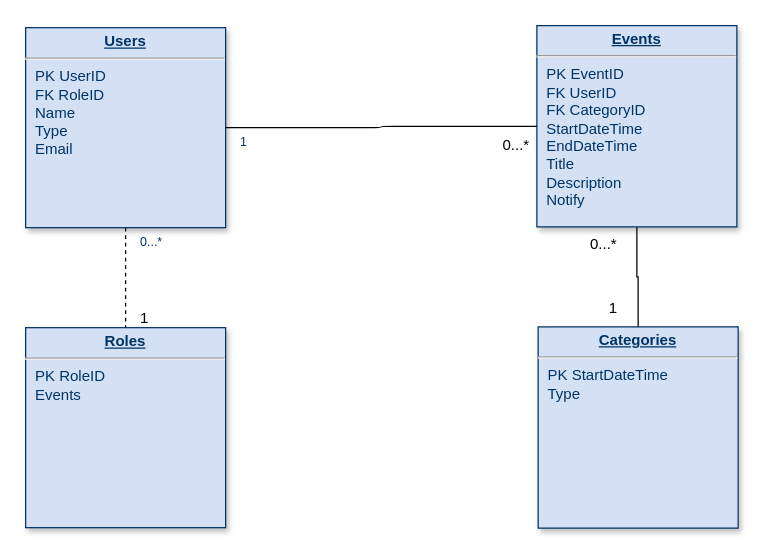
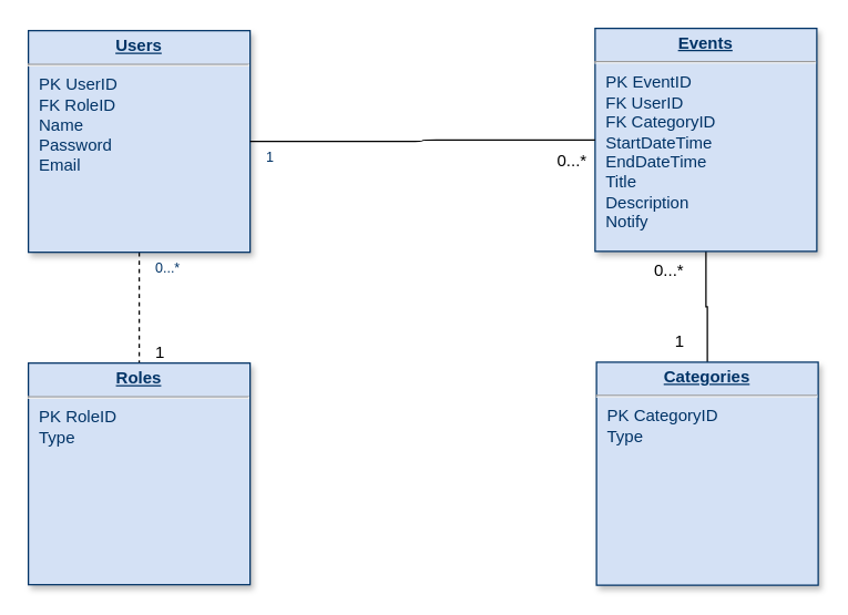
  <mxCell id="0" />
  <mxCell id="1" parent="0" />
  <mxCell id="2" value="" style="edgeStyle=orthogonalEdgeStyle;rounded=0;orthogonalLoop=1;jettySize=auto;html=1;endArrow=none;endFill=0;" edge="1" parent="1" source="3" target="4"><mxGeometry relative="1" as="geometry" /></mxCell>
  <mxCell id="3" value="&lt;p style=&quot;margin: 0px ; margin-top: 4px ; text-align: center ; text-decoration: underline&quot;&gt;&lt;b&gt;Events&lt;/b&gt;&lt;/p&gt;&lt;hr&gt;&lt;p style=&quot;margin: 0px ; margin-left: 8px&quot;&gt;PK EventID&lt;/p&gt;&lt;p style=&quot;margin: 0px ; margin-left: 8px&quot;&gt;FK UserID&lt;/p&gt;&lt;p style=&quot;margin: 0px ; margin-left: 8px&quot;&gt;FK CategoryID&lt;/p&gt;&lt;p style=&quot;margin: 0px ; margin-left: 8px&quot;&gt;StartDateTime&lt;/p&gt;&lt;p style=&quot;margin: 0px ; margin-left: 8px&quot;&gt;EndDateTime&lt;/p&gt;&lt;p style=&quot;margin: 0px ; margin-left: 8px&quot;&gt;Title&lt;/p&gt;&lt;p style=&quot;margin: 0px ; margin-left: 8px&quot;&gt;Description&lt;/p&gt;&lt;p style=&quot;margin: 0px ; margin-left: 8px&quot;&gt;Notify&lt;/p&gt;&lt;p style=&quot;margin: 0px ; margin-left: 8px&quot;&gt;&lt;br&gt;&lt;/p&gt;&lt;p style=&quot;margin: 0px ; margin-left: 8px&quot;&gt;&lt;br&gt;&lt;/p&gt;&lt;p style=&quot;margin: 0px ; margin-left: 8px&quot;&gt;&amp;nbsp;&lt;/p&gt;&lt;p style=&quot;margin: 0px ; margin-left: 8px&quot;&gt;&lt;br&gt;&lt;/p&gt;" style="verticalAlign=top;align=left;overflow=fill;fontSize=12;fontFamily=Helvetica;html=1;strokeColor=#003366;shadow=1;fillColor=#D4E1F5;fontColor=#003366" parent="1" vertex="1"><mxGeometry x="429" y="20" width="160" height="161" as="geometry" /></mxCell>
- <mxCell id="4" value="&lt;p style=&quot;margin: 0px ; margin-top: 4px ; text-align: center ; text-decoration: underline&quot;&gt;&lt;b&gt;Categories&lt;/b&gt;&lt;/p&gt;&lt;hr&gt;&lt;p style=&quot;margin: 0px ; margin-left: 8px&quot;&gt;PK StartDateTime&lt;/p&gt;&lt;p style=&quot;margin: 0px ; margin-left: 8px&quot;&gt;Type&lt;/p&gt;&lt;p style=&quot;margin: 0px ; margin-left: 8px&quot;&gt;&lt;br&gt;&lt;/p&gt;&lt;p style=&quot;margin: 0px ; margin-left: 8px&quot;&gt;&lt;br&gt;&lt;/p&gt;&lt;p style=&quot;margin: 0px ; margin-left: 8px&quot;&gt;&amp;nbsp;&lt;/p&gt;&lt;p style=&quot;margin: 0px ; margin-left: 8px&quot;&gt;&lt;br&gt;&lt;/p&gt;" style="verticalAlign=top;align=left;overflow=fill;fontSize=12;fontFamily=Helvetica;html=1;strokeColor=#003366;shadow=1;fillColor=#D4E1F5;fontColor=#003366" vertex="1" parent="1"><mxGeometry x="430" y="261" width="160" height="161" as="geometry" /></mxCell>
+ <mxCell id="4" value="&lt;p style=&quot;margin: 0px ; margin-top: 4px ; text-align: center ; text-decoration: underline&quot;&gt;&lt;b&gt;Categories&lt;/b&gt;&lt;/p&gt;&lt;hr&gt;&lt;p style=&quot;margin: 0px ; margin-left: 8px&quot;&gt;PK CategoryID&lt;/p&gt;&lt;p style=&quot;margin: 0px ; margin-left: 8px&quot;&gt;Type&lt;/p&gt;&lt;p style=&quot;margin: 0px ; margin-left: 8px&quot;&gt;&lt;br&gt;&lt;/p&gt;&lt;p style=&quot;margin: 0px ; margin-left: 8px&quot;&gt;&lt;br&gt;&lt;/p&gt;&lt;p style=&quot;margin: 0px ; margin-left: 8px&quot;&gt;&amp;nbsp;&lt;/p&gt;&lt;p style=&quot;margin: 0px ; margin-left: 8px&quot;&gt;&lt;br&gt;&lt;/p&gt;" style="verticalAlign=top;align=left;overflow=fill;fontSize=12;fontFamily=Helvetica;html=1;strokeColor=#003366;shadow=1;fillColor=#D4E1F5;fontColor=#003366" vertex="1" parent="1"><mxGeometry x="430" y="261" width="160" height="161" as="geometry" /></mxCell>
  <mxCell id="5" value="" style="edgeStyle=orthogonalEdgeStyle;rounded=0;orthogonalLoop=1;jettySize=auto;html=1;endArrow=none;endFill=0;dashed=1;" edge="1" parent="1" source="6" target="7"><mxGeometry relative="1" as="geometry" /></mxCell>
- <mxCell id="6" value="&lt;p style=&quot;margin: 0px ; margin-top: 4px ; text-align: center ; text-decoration: underline&quot;&gt;&lt;strong&gt;Users&lt;/strong&gt;&lt;/p&gt;&lt;hr&gt;&lt;p style=&quot;margin: 0px ; margin-left: 8px&quot;&gt;PK UserID&lt;/p&gt;&lt;p style=&quot;margin: 0px ; margin-left: 8px&quot;&gt;FK RoleID&lt;/p&gt;&lt;p style=&quot;margin: 0px ; margin-left: 8px&quot;&gt;Name&lt;/p&gt;&lt;p style=&quot;margin: 0px ; margin-left: 8px&quot;&gt;Type&lt;/p&gt;&lt;p style=&quot;margin: 0px ; margin-left: 8px&quot;&gt;Email&lt;/p&gt;&lt;p style=&quot;margin: 0px ; margin-left: 8px&quot;&gt;&lt;br&gt;&lt;/p&gt;&lt;p style=&quot;margin: 0px ; margin-left: 8px&quot;&gt;&lt;br&gt;&lt;/p&gt;" style="verticalAlign=top;align=left;overflow=fill;fontSize=12;fontFamily=Helvetica;html=1;strokeColor=#003366;shadow=1;fillColor=#D4E1F5;fontColor=#003366" parent="1" vertex="1"><mxGeometry x="20" y="21.64" width="160" height="160" as="geometry" /></mxCell>
- <mxCell id="7" value="&lt;p style=&quot;margin: 0px ; margin-top: 4px ; text-align: center ; text-decoration: underline&quot;&gt;&lt;strong&gt;Roles&lt;/strong&gt;&lt;/p&gt;&lt;hr&gt;&lt;p style=&quot;margin: 0px ; margin-left: 8px&quot;&gt;PK RoleID&lt;/p&gt;&lt;p style=&quot;margin: 0px ; margin-left: 8px&quot;&gt;Events&lt;/p&gt;&lt;p style=&quot;margin: 0px ; margin-left: 8px&quot;&gt;&lt;br&gt;&lt;/p&gt;&lt;p style=&quot;margin: 0px ; margin-left: 8px&quot;&gt;&lt;br&gt;&lt;/p&gt;" style="verticalAlign=top;align=left;overflow=fill;fontSize=12;fontFamily=Helvetica;html=1;strokeColor=#003366;shadow=1;fillColor=#D4E1F5;fontColor=#003366" vertex="1" parent="1"><mxGeometry x="20" y="261.64" width="160" height="160" as="geometry" /></mxCell>
+ <mxCell id="6" value="&lt;p style=&quot;margin: 0px ; margin-top: 4px ; text-align: center ; text-decoration: underline&quot;&gt;&lt;strong&gt;Users&lt;/strong&gt;&lt;/p&gt;&lt;hr&gt;&lt;p style=&quot;margin: 0px ; margin-left: 8px&quot;&gt;PK UserID&lt;/p&gt;&lt;p style=&quot;margin: 0px ; margin-left: 8px&quot;&gt;FK RoleID&lt;/p&gt;&lt;p style=&quot;margin: 0px ; margin-left: 8px&quot;&gt;Name&lt;/p&gt;&lt;p style=&quot;margin: 0px ; margin-left: 8px&quot;&gt;Password&lt;/p&gt;&lt;p style=&quot;margin: 0px ; margin-left: 8px&quot;&gt;Email&lt;/p&gt;&lt;p style=&quot;margin: 0px ; margin-left: 8px&quot;&gt;&lt;br&gt;&lt;/p&gt;&lt;p style=&quot;margin: 0px ; margin-left: 8px&quot;&gt;&lt;br&gt;&lt;/p&gt;" style="verticalAlign=top;align=left;overflow=fill;fontSize=12;fontFamily=Helvetica;html=1;strokeColor=#003366;shadow=1;fillColor=#D4E1F5;fontColor=#003366" parent="1" vertex="1"><mxGeometry x="20" y="21.64" width="160" height="160" as="geometry" /></mxCell>
+ <mxCell id="7" value="&lt;p style=&quot;margin: 0px ; margin-top: 4px ; text-align: center ; text-decoration: underline&quot;&gt;&lt;strong&gt;Roles&lt;/strong&gt;&lt;/p&gt;&lt;hr&gt;&lt;p style=&quot;margin: 0px ; margin-left: 8px&quot;&gt;PK RoleID&lt;/p&gt;&lt;p style=&quot;margin: 0px ; margin-left: 8px&quot;&gt;Type&lt;/p&gt;&lt;p style=&quot;margin: 0px ; margin-left: 8px&quot;&gt;&lt;br&gt;&lt;/p&gt;&lt;p style=&quot;margin: 0px ; margin-left: 8px&quot;&gt;&lt;br&gt;&lt;/p&gt;" style="verticalAlign=top;align=left;overflow=fill;fontSize=12;fontFamily=Helvetica;html=1;strokeColor=#003366;shadow=1;fillColor=#D4E1F5;fontColor=#003366" vertex="1" parent="1"><mxGeometry x="20" y="261.64" width="160" height="160" as="geometry" /></mxCell>
  <mxCell id="8" value="" style="endArrow=none;endSize=12;startArrow=none;startSize=14;startFill=0;edgeStyle=orthogonalEdgeStyle;endFill=0;" parent="1" source="6" target="3" edge="1"><mxGeometry x="620" y="340" as="geometry"><mxPoint x="600" y="340" as="sourcePoint" /><mxPoint x="760" y="340" as="targetPoint" /></mxGeometry></mxCell>
  <mxCell id="9" value="1" style="resizable=0;align=left;verticalAlign=top;labelBackgroundColor=#ffffff;fontSize=10;strokeColor=#003366;shadow=1;fillColor=#D4E1F5;fontColor=#003366;direction=south;" parent="8" connectable="0" vertex="1"><mxGeometry x="-1" relative="1" as="geometry"><mxPoint x="10" y="-0.5" as="offset" /></mxGeometry></mxCell>
  <mxCell id="10" value="0...*" style="resizable=0;align=left;verticalAlign=top;labelBackgroundColor=#ffffff;fontSize=10;strokeColor=#003366;shadow=1;fillColor=#D4E1F5;fontColor=#003366" connectable="0" vertex="1" parent="1"><mxGeometry x="100" y="181" as="geometry"><mxPoint x="10" as="offset" /></mxGeometry></mxCell>
  <mxCell id="11" value="1" style="text;html=1;" vertex="1" parent="1"><mxGeometry x="110" y="240" width="50" height="30" as="geometry" /></mxCell>
  <mxCell id="12" value="0...*" style="text;html=1;" vertex="1" parent="1"><mxGeometry x="400" y="101.5" width="40" height="30" as="geometry" /></mxCell>
  <mxCell id="13" value="0...*" style="text;html=1;" vertex="1" parent="1"><mxGeometry x="470" y="181" width="50" height="30" as="geometry" /></mxCell>
  <mxCell id="14" value="1" style="text;html=1;" vertex="1" parent="1"><mxGeometry x="485" y="231.5" width="50" height="30" as="geometry" /></mxCell>
